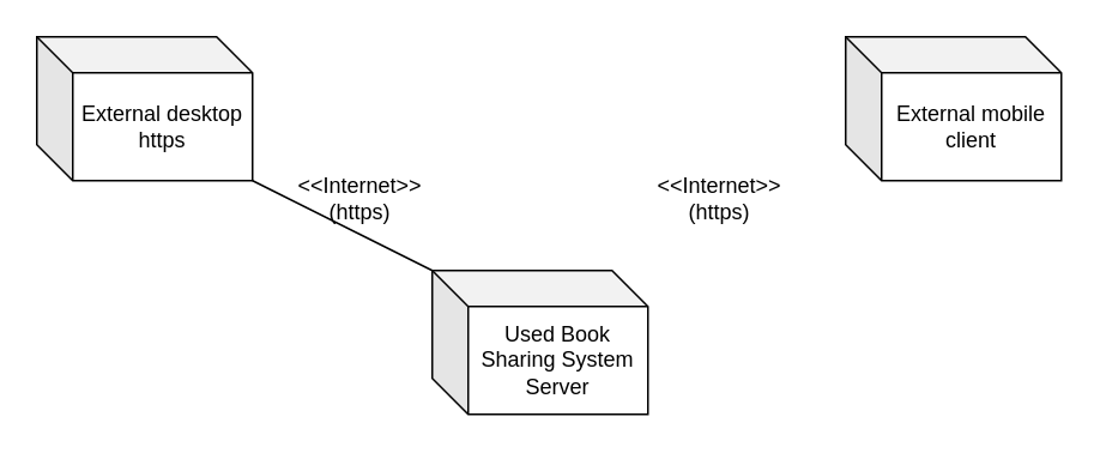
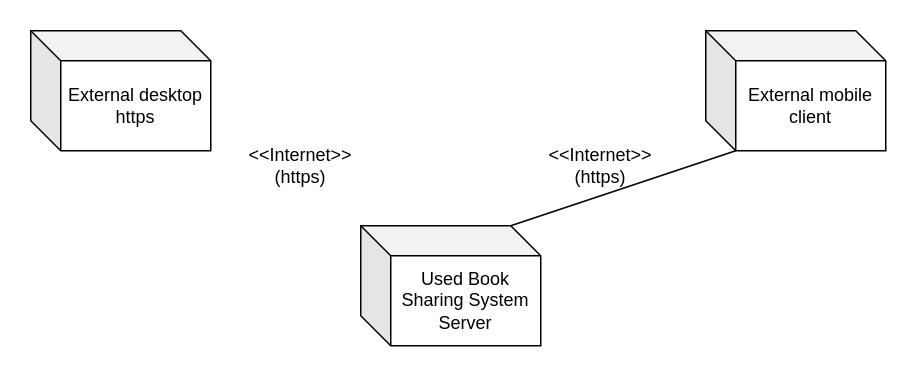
  <mxCell id="0" />
  <mxCell id="1" parent="0" />
  <mxCell id="2" value="Used Book Sharing System Server" style="shape=cube;whiteSpace=wrap;html=1;boundedLbl=1;backgroundOutline=1;darkOpacity=0.05;darkOpacity2=0.1;" parent="1" vertex="1"><mxGeometry x="240" y="150" width="120" height="80" as="geometry" /></mxCell>
  <mxCell id="3" value="External desktop https" style="shape=cube;whiteSpace=wrap;html=1;boundedLbl=1;backgroundOutline=1;darkOpacity=0.05;darkOpacity2=0.1;" parent="1" vertex="1"><mxGeometry x="20" y="20" width="120" height="80" as="geometry" /></mxCell>
  <mxCell id="4" value="External mobile client" style="shape=cube;whiteSpace=wrap;html=1;boundedLbl=1;backgroundOutline=1;darkOpacity=0.05;darkOpacity2=0.1;" parent="1" vertex="1"><mxGeometry x="470" y="20" width="120" height="80" as="geometry" /></mxCell>
- <mxCell id="5" value="" style="endArrow=none;html=1;exitX=0;exitY=0;exitDx=0;exitDy=0;exitPerimeter=0;entryX=1;entryY=1;entryDx=0;entryDy=0;entryPerimeter=0;" parent="1" source="2" target="3" edge="1"><mxGeometry width="50" height="50" relative="1" as="geometry"><mxPoint x="240" y="130" as="sourcePoint" /><mxPoint x="290" y="80" as="targetPoint" /></mxGeometry></mxCell>
+ <mxCell id="6" value="" style="endArrow=none;html=1;exitX=0;exitY=0;exitDx=100;exitDy=0;exitPerimeter=0;entryX=0;entryY=0;entryDx=20;entryDy=80;entryPerimeter=0;" parent="1" source="2" target="4" edge="1"><mxGeometry width="50" height="50" relative="1" as="geometry"><mxPoint x="250" y="160" as="sourcePoint" /><mxPoint x="180" y="70" as="targetPoint" /></mxGeometry></mxCell>
  <mxCell id="7" value="&amp;lt;&amp;lt;Internet&amp;gt;&amp;gt;&lt;br&gt;(https)" style="text;html=1;strokeColor=none;fillColor=none;align=center;verticalAlign=middle;whiteSpace=wrap;rounded=0;" parent="1" vertex="1"><mxGeometry x="160" y="100" width="80" height="20" as="geometry" /></mxCell>
  <mxCell id="8" value="&amp;lt;&amp;lt;Internet&amp;gt;&amp;gt;&lt;br&gt;(https)" style="text;html=1;strokeColor=none;fillColor=none;align=center;verticalAlign=middle;whiteSpace=wrap;rounded=0;" parent="1" vertex="1"><mxGeometry x="360" y="100" width="80" height="20" as="geometry" /></mxCell>
